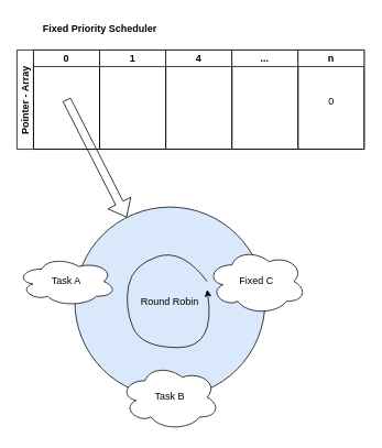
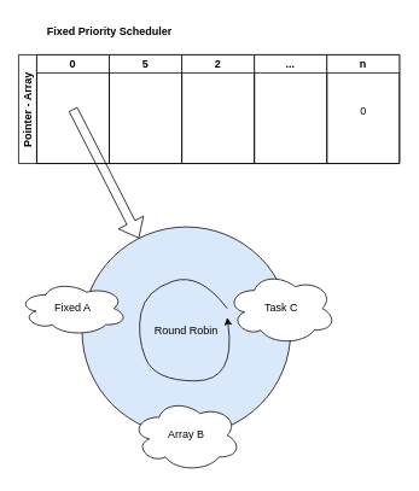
  <mxCell id="0" />
  <mxCell id="1" parent="0" />
  <mxCell id="2" value="Fixed Priority Scheduler" style="text;html=1;align=center;verticalAlign=middle;resizable=0;points=[];autosize=1;strokeColor=none;fillColor=none;fontStyle=1" vertex="1" parent="1"><mxGeometry x="45" y="20" width="150" height="30" as="geometry" /></mxCell>
  <mxCell id="3" value="Pointer - Array" style="swimlane;childLayout=stackLayout;resizeParent=1;resizeParentMax=0;startSize=20;horizontal=0;horizontalStack=1;" vertex="1" parent="1"><mxGeometry x="20" y="60" width="420" height="120" as="geometry" /></mxCell>
  <mxCell id="4" value="0" style="swimlane;startSize=20;" vertex="1" parent="3"><mxGeometry x="20" width="80" height="120" as="geometry" /></mxCell>
- <mxCell id="5" value="1" style="swimlane;startSize=20;" vertex="1" parent="3"><mxGeometry x="100" width="80" height="120" as="geometry" /></mxCell>
- <mxCell id="6" value="4" style="swimlane;startSize=20;" vertex="1" parent="3"><mxGeometry x="180" width="80" height="120" as="geometry" /></mxCell>
+ <mxCell id="5" value="5" style="swimlane;startSize=20;" vertex="1" parent="3"><mxGeometry x="100" width="80" height="120" as="geometry" /></mxCell>
+ <mxCell id="6" value="2" style="swimlane;startSize=20;" vertex="1" parent="3"><mxGeometry x="180" width="80" height="120" as="geometry" /></mxCell>
  <mxCell id="7" value="..." style="swimlane;startSize=20;" vertex="1" parent="3"><mxGeometry x="260" width="80" height="120" as="geometry" /></mxCell>
  <mxCell id="8" value="n" style="swimlane;startSize=20;" vertex="1" parent="3"><mxGeometry x="340" width="80" height="120" as="geometry" /></mxCell>
  <mxCell id="9" value="Round Robin" style="ellipse;whiteSpace=wrap;html=1;aspect=fixed;fillColor=#dae8fc;" vertex="1" parent="1"><mxGeometry x="90" y="250" width="230" height="230" as="geometry" /></mxCell>
  <mxCell id="10" value="" style="shape=flexArrow;endArrow=classic;html=1;rounded=0;" edge="1" parent="1" target="9"><mxGeometry width="50" height="50" relative="1" as="geometry"><mxPoint x="80" y="120" as="sourcePoint" /><mxPoint x="160" y="230" as="targetPoint" /></mxGeometry></mxCell>
  <mxCell id="11" value="0" style="text;html=1;align=center;verticalAlign=middle;resizable=0;points=[];autosize=1;strokeColor=none;fillColor=none;" vertex="1" parent="1"><mxGeometry x="385" y="108" width="30" height="30" as="geometry" /></mxCell>
- <mxCell id="12" value="Task A" style="ellipse;shape=cloud;whiteSpace=wrap;html=1;" vertex="1" parent="1"><mxGeometry x="20" y="310" width="120" height="60" as="geometry" /></mxCell>
- <mxCell id="13" value="Task B" style="ellipse;shape=cloud;whiteSpace=wrap;html=1;" vertex="1" parent="1"><mxGeometry x="145" y="440" width="120" height="80" as="geometry" /></mxCell>
- <mxCell id="14" value="Fixed C" style="ellipse;shape=cloud;whiteSpace=wrap;html=1;" vertex="1" parent="1"><mxGeometry x="250" y="300" width="120" height="80" as="geometry" /></mxCell>
+ <mxCell id="12" value="Fixed A" style="ellipse;shape=cloud;whiteSpace=wrap;html=1;" vertex="1" parent="1"><mxGeometry x="20" y="310" width="120" height="60" as="geometry" /></mxCell>
+ <mxCell id="13" value="Array B" style="ellipse;shape=cloud;whiteSpace=wrap;html=1;" vertex="1" parent="1"><mxGeometry x="145" y="440" width="120" height="80" as="geometry" /></mxCell>
+ <mxCell id="14" value="Task C" style="ellipse;shape=cloud;whiteSpace=wrap;html=1;" vertex="1" parent="1"><mxGeometry x="250" y="300" width="120" height="80" as="geometry" /></mxCell>
  <mxCell id="15" value="" style="curved=1;endArrow=classic;html=1;rounded=0;" edge="1" parent="1"><mxGeometry width="50" height="50" relative="1" as="geometry"><mxPoint x="250" y="340" as="sourcePoint" /><mxPoint x="250" y="350" as="targetPoint" /><Array as="points"><mxPoint x="220" y="300" /><mxPoint x="160" y="320" /><mxPoint x="150" y="370" /><mxPoint x="170" y="420" /><mxPoint x="260" y="420" /></Array></mxGeometry></mxCell>
